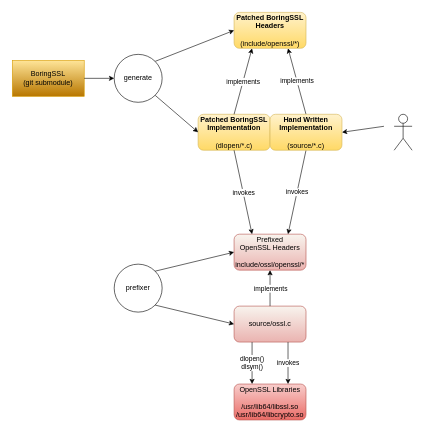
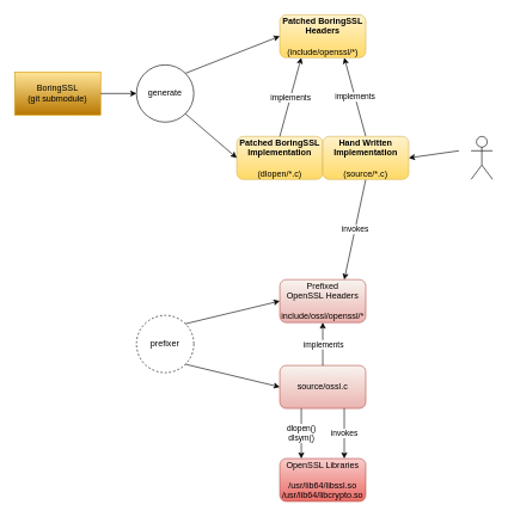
  <mxCell id="0" />
  <mxCell id="1" parent="0" />
  <mxCell id="2" value="BoringSSL&lt;br&gt;(git submodule)" style="whiteSpace=wrap;html=1;fillColor=#FFE599;gradientColor=#B87700;strokeColor=#d79b00;rounded=0;" parent="1" vertex="1"><mxGeometry x="20" y="100" width="120" height="60" as="geometry" /></mxCell>
  <mxCell id="3" value="&lt;b&gt;Patched BoringSSL&lt;br&gt;Headers&lt;/b&gt;&lt;br&gt;&lt;br&gt;(include/openssl/*)" style="rounded=1;whiteSpace=wrap;html=1;fillColor=#fff2cc;gradientColor=#ffd966;strokeColor=#d6b656;" parent="1" vertex="1"><mxGeometry x="390" y="20" width="120" height="60" as="geometry" /></mxCell>
  <mxCell id="4" value="" style="endArrow=classic;html=1;rounded=0;entryX=0;entryY=0.5;entryDx=0;entryDy=0;exitX=1;exitY=0;exitDx=0;exitDy=0;" parent="1" target="3" edge="1" source="13"><mxGeometry width="50" height="50" relative="1" as="geometry"><mxPoint x="250" y="50" as="sourcePoint" /><mxPoint x="180" y="60" as="targetPoint" /></mxGeometry></mxCell>
  <mxCell id="5" value="&lt;b&gt;Patched BoringSSL Implementation&lt;/b&gt;&lt;br&gt;&lt;br&gt;(dlopen/*.c)" style="rounded=1;whiteSpace=wrap;html=1;fillColor=#fff2cc;gradientColor=#ffd966;strokeColor=#d6b656;" parent="1" vertex="1"><mxGeometry x="330" y="190" width="120" height="60" as="geometry" /></mxCell>
  <mxCell id="6" value="" style="endArrow=classic;html=1;rounded=0;entryX=0.25;entryY=1;entryDx=0;entryDy=0;exitX=0.5;exitY=0;exitDx=0;exitDy=0;" parent="1" source="5" target="3" edge="1"><mxGeometry relative="1" as="geometry"><mxPoint x="220" y="280" as="sourcePoint" /><mxPoint x="320" y="280" as="targetPoint" /></mxGeometry></mxCell>
  <mxCell id="7" value="implements" style="edgeLabel;resizable=0;html=1;align=center;verticalAlign=middle;" parent="6" connectable="0" vertex="1"><mxGeometry relative="1" as="geometry" /></mxCell>
  <mxCell id="8" value="Prefixed&lt;br&gt;OpenSSL Headers&lt;br&gt;&lt;br&gt;include/ossl/openssl/*" style="rounded=1;whiteSpace=wrap;html=1;fillColor=#F8F4EE;gradientColor=#EAB3B0;strokeColor=#b85450;" parent="1" vertex="1"><mxGeometry x="390" y="390" width="120" height="60" as="geometry" /></mxCell>
- <mxCell id="9" value="" style="endArrow=classic;html=1;rounded=0;entryX=0.25;entryY=0;entryDx=0;entryDy=0;exitX=0.5;exitY=1;exitDx=0;exitDy=0;" parent="1" source="5" target="8" edge="1"><mxGeometry relative="1" as="geometry"><mxPoint x="390" y="200" as="sourcePoint" /><mxPoint x="390" y="90" as="targetPoint" /></mxGeometry></mxCell>
- <mxCell id="10" value="invokes" style="edgeLabel;resizable=0;html=1;align=center;verticalAlign=middle;" parent="9" connectable="0" vertex="1"><mxGeometry relative="1" as="geometry" /></mxCell>
- <mxCell id="11" value="prefixer" style="ellipse;whiteSpace=wrap;html=1;aspect=fixed;" parent="1" vertex="1"><mxGeometry x="190" y="440" width="80" height="80" as="geometry" /></mxCell>
+ <mxCell id="11" value="prefixer" style="ellipse;whiteSpace=wrap;html=1;aspect=fixed;dashed=1;" parent="1" vertex="1"><mxGeometry x="190" y="440" width="80" height="80" as="geometry" /></mxCell>
  <mxCell id="12" value="" style="endArrow=classic;html=1;rounded=0;exitX=1;exitY=0.5;exitDx=0;exitDy=0;entryX=0;entryY=0.5;entryDx=0;entryDy=0;" parent="1" source="2" target="13" edge="1"><mxGeometry width="50" height="50" relative="1" as="geometry"><mxPoint x="110" y="170" as="sourcePoint" /><mxPoint x="310" y="380" as="targetPoint" /></mxGeometry></mxCell>
  <mxCell id="13" value="generate" style="ellipse;whiteSpace=wrap;html=1;aspect=fixed;" parent="1" vertex="1"><mxGeometry x="190" y="90" width="80" height="80" as="geometry" /></mxCell>
  <mxCell id="14" value="" style="endArrow=classic;html=1;rounded=0;entryX=0;entryY=0.5;entryDx=0;entryDy=0;exitX=1;exitY=1;exitDx=0;exitDy=0;" parent="1" source="13" target="5" edge="1"><mxGeometry width="50" height="50" relative="1" as="geometry"><mxPoint x="240" y="170" as="sourcePoint" /><mxPoint x="310" y="170" as="targetPoint" /></mxGeometry></mxCell>
  <mxCell id="15" value="" style="endArrow=classic;html=1;rounded=0;entryX=0;entryY=0.5;entryDx=0;entryDy=0;exitX=1;exitY=0;exitDx=0;exitDy=0;" parent="1" source="11" target="8" edge="1"><mxGeometry width="50" height="50" relative="1" as="geometry"><mxPoint x="280" y="300" as="sourcePoint" /><mxPoint x="350" y="300" as="targetPoint" /></mxGeometry></mxCell>
  <mxCell id="16" value="source/ossl.c" style="rounded=1;whiteSpace=wrap;html=1;fillColor=#F8F4EE;gradientColor=#EAB3B0;strokeColor=#b85450;" parent="1" vertex="1"><mxGeometry x="390" y="510" width="120" height="60" as="geometry" /></mxCell>
  <mxCell id="17" value="" style="endArrow=classic;html=1;rounded=0;entryX=0.5;entryY=1;entryDx=0;entryDy=0;exitX=0.5;exitY=0;exitDx=0;exitDy=0;" parent="1" source="16" target="8" edge="1"><mxGeometry relative="1" as="geometry"><mxPoint x="460" y="230" as="sourcePoint" /><mxPoint x="460" y="120" as="targetPoint" /></mxGeometry></mxCell>
  <mxCell id="18" value="implements" style="edgeLabel;resizable=0;html=1;align=center;verticalAlign=middle;" parent="17" connectable="0" vertex="1"><mxGeometry relative="1" as="geometry" /></mxCell>
  <mxCell id="19" value="" style="endArrow=classic;html=1;rounded=0;exitX=1;exitY=1;exitDx=0;exitDy=0;entryX=0;entryY=0.5;entryDx=0;entryDy=0;" parent="1" source="11" target="16" edge="1"><mxGeometry width="50" height="50" relative="1" as="geometry"><mxPoint x="180" y="430" as="sourcePoint" /><mxPoint x="250" y="430" as="targetPoint" /></mxGeometry></mxCell>
  <mxCell id="20" value="OpenSSL Libraries&lt;br&gt;&lt;br&gt;/usr/lib64/libssl.so&lt;br&gt;/usr/lib64/libcrypto.so" style="rounded=1;whiteSpace=wrap;html=1;fillColor=#f8cecc;gradientColor=#ea6b66;strokeColor=#b85450;" parent="1" vertex="1"><mxGeometry x="390" y="640" width="120" height="60" as="geometry" /></mxCell>
  <mxCell id="21" value="dlopen()&lt;br&gt;dlsym()" style="endArrow=classic;html=1;rounded=0;exitX=0.25;exitY=1;exitDx=0;exitDy=0;entryX=0.25;entryY=0;entryDx=0;entryDy=0;" parent="1" source="16" target="20" edge="1"><mxGeometry width="50" height="50" relative="1" as="geometry"><mxPoint x="330" y="470" as="sourcePoint" /><mxPoint x="400" y="520" as="targetPoint" /></mxGeometry></mxCell>
  <mxCell id="22" value="invokes" style="endArrow=classic;html=1;rounded=0;exitX=0.75;exitY=1;exitDx=0;exitDy=0;entryX=0.75;entryY=0;entryDx=0;entryDy=0;" parent="1" source="16" target="20" edge="1"><mxGeometry width="50" height="50" relative="1" as="geometry"><mxPoint x="330" y="470" as="sourcePoint" /><mxPoint x="400" y="520" as="targetPoint" /></mxGeometry></mxCell>
  <mxCell id="23" style="edgeStyle=none;rounded=0;orthogonalLoop=1;jettySize=auto;html=1;entryX=1;entryY=0.5;entryDx=0;entryDy=0;" edge="1" parent="1" target="27"><mxGeometry relative="1" as="geometry"><mxPoint x="640" y="210" as="sourcePoint" /></mxGeometry></mxCell>
  <mxCell id="24" value="" style="shape=umlActor;verticalLabelPosition=bottom;verticalAlign=top;html=1;outlineConnect=0;" vertex="1" parent="1"><mxGeometry x="657" y="190" width="30" height="60" as="geometry" /></mxCell>
  <mxCell id="25" value="invokes" style="rounded=0;orthogonalLoop=1;jettySize=auto;html=1;exitX=0.5;exitY=1;exitDx=0;exitDy=0;entryX=0.75;entryY=0;entryDx=0;entryDy=0;" edge="1" parent="1" source="27" target="8"><mxGeometry relative="1" as="geometry" /></mxCell>
  <mxCell id="26" value="implements" style="edgeStyle=none;rounded=0;orthogonalLoop=1;jettySize=auto;html=1;exitX=0.5;exitY=0;exitDx=0;exitDy=0;entryX=0.75;entryY=1;entryDx=0;entryDy=0;" edge="1" parent="1" source="27" target="3"><mxGeometry relative="1" as="geometry" /></mxCell>
  <mxCell id="27" value="&lt;b&gt;Hand Written&lt;br&gt;Implementation&lt;/b&gt;&lt;br&gt;&lt;br&gt;(source/*.c)" style="rounded=1;whiteSpace=wrap;html=1;fillColor=#fff2cc;gradientColor=#ffd966;strokeColor=#d6b656;" vertex="1" parent="1"><mxGeometry x="450" y="190" width="120" height="60" as="geometry" /></mxCell>
